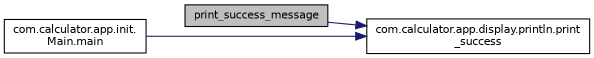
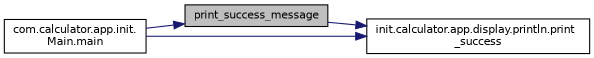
  digraph {
    rankdir=RL
    node [color=black fillcolor=white fontname=Helvetica fontsize=10 shape=record style=filled]
    edge [color=midnightblue dir=back fontname=Helvetica fontsize=10 labelfontname=Helvetica labelfontsize=10 style=solid]
    n1 [fillcolor=grey75 fontcolor=black height=0.2 label=print_success_message width=0.4]
    n2 [height=0.2 label="com.calculator.app.init.\lMain.main" width=0.4]
-   n3 [height=0.2 label="com.calculator.app.display.println.print\l_success" width=0.4]
+   n3 [height=0.2 label="init.calculator.app.display.println.print\l_success" width=0.4]
+   n1 -> n2
    n3 -> n1
    n3 -> n2
  }
